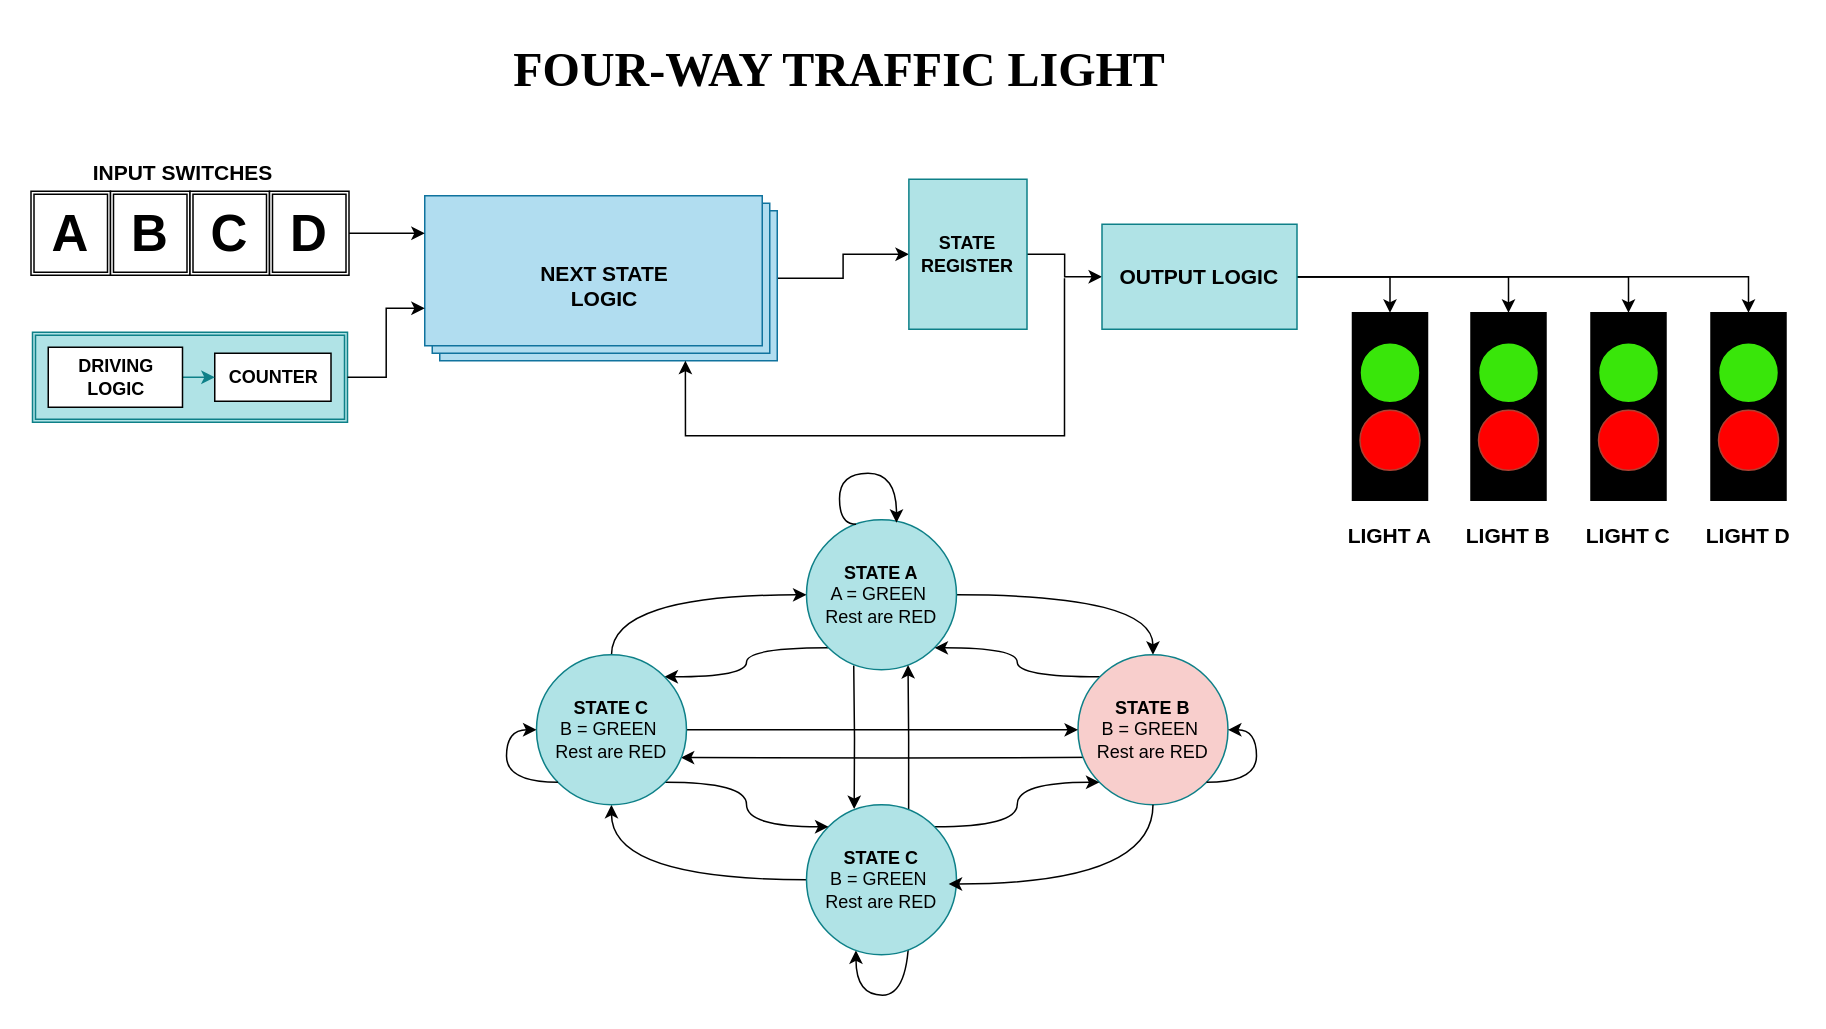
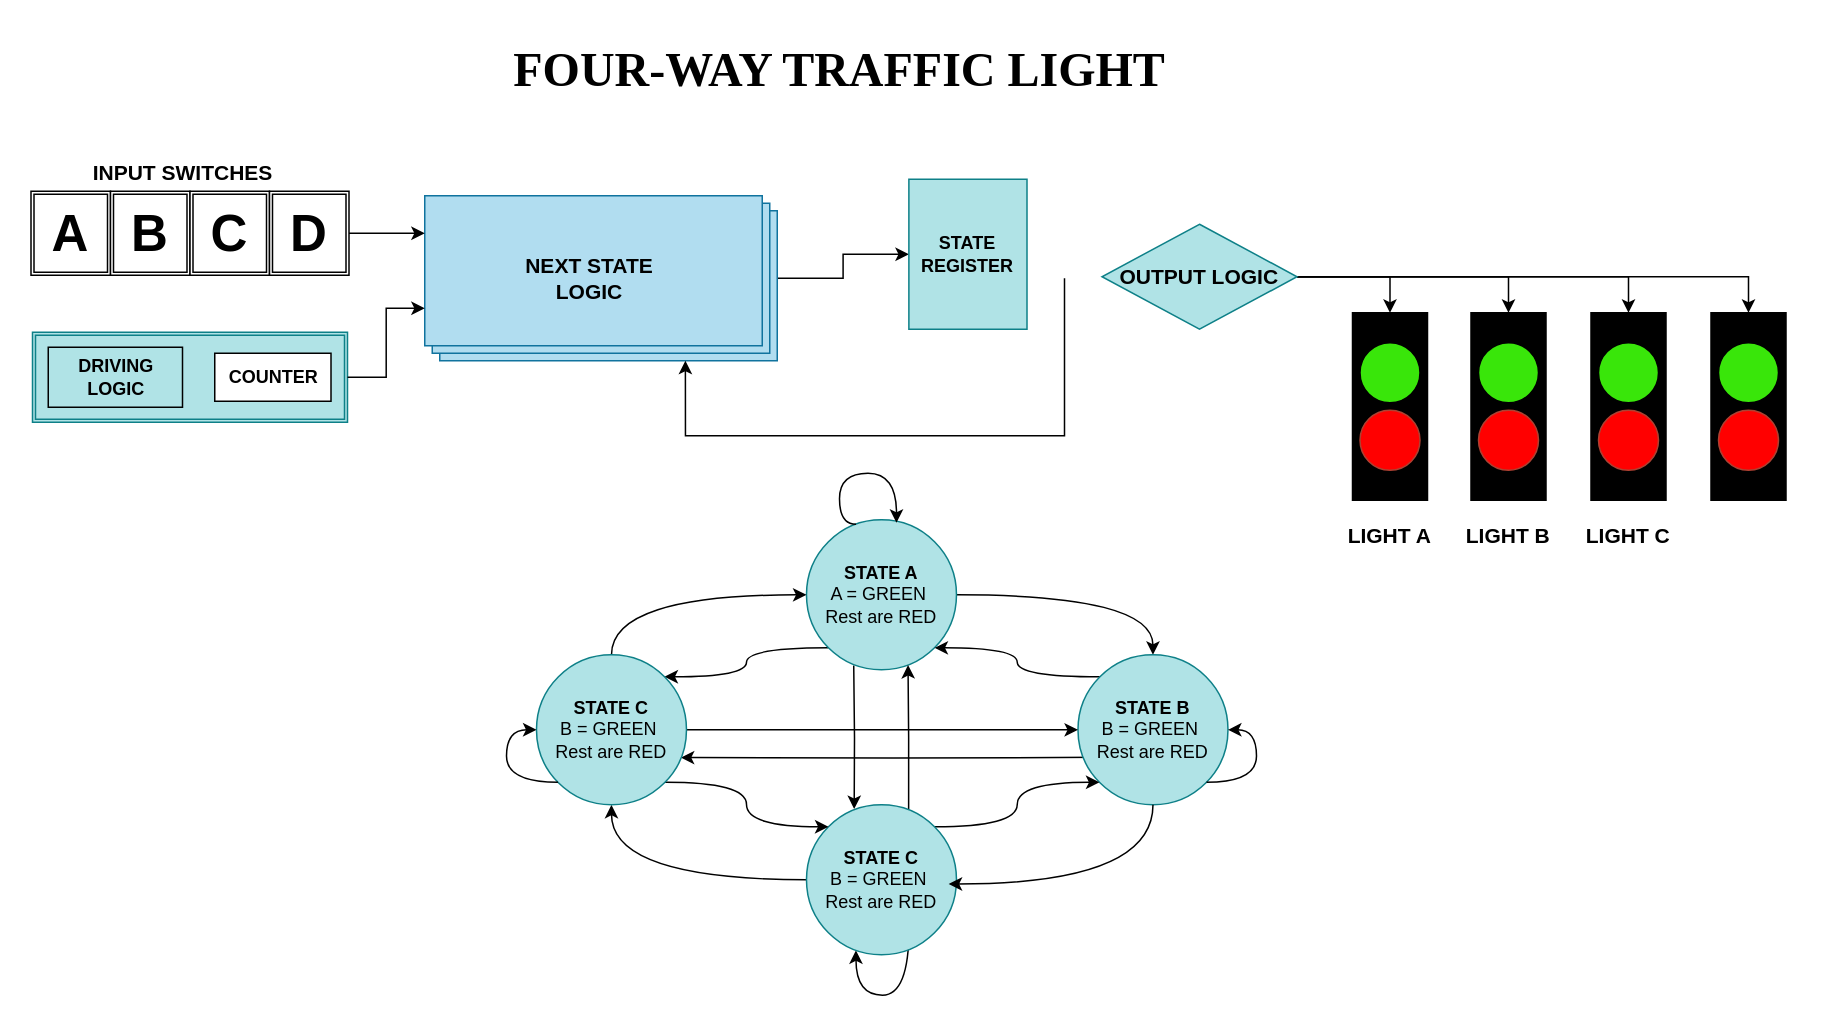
  <mxCell id="0" />
  <mxCell id="1" parent="0" />
  <mxCell id="2" style="edgeStyle=orthogonalEdgeStyle;curved=1;rounded=0;orthogonalLoop=1;jettySize=auto;html=1;exitX=1;exitY=1;exitDx=0;exitDy=0;entryX=0.5;entryY=1;entryDx=0;entryDy=0;" parent="1" edge="1"><mxGeometry relative="1" as="geometry"><mxPoint x="605.345" y="618.395" as="sourcePoint" /><mxPoint x="569.99" y="633.04" as="targetPoint" /><Array as="points"><mxPoint x="604.99" y="663.04" /><mxPoint x="569.99" y="663.04" /></Array></mxGeometry></mxCell>
  <mxCell id="3" value="" style="shape=ext;double=1;rounded=0;whiteSpace=wrap;html=1;fillColor=#b0e3e6;strokeColor=#0e8088;" parent="1" vertex="1"><mxGeometry x="21" y="221" width="210" height="60" as="geometry" /></mxCell>
  <mxCell id="4" value="&lt;b&gt;COUNTER&lt;/b&gt;" style="rounded=0;whiteSpace=wrap;html=1;" parent="1" vertex="1"><mxGeometry x="142.5" y="235" width="77.5" height="32" as="geometry" /></mxCell>
  <mxCell id="5" style="edgeStyle=orthogonalEdgeStyle;rounded=0;orthogonalLoop=1;jettySize=auto;html=1;entryX=0;entryY=0.5;entryDx=0;entryDy=0;" parent="1" source="6" target="10" edge="1"><mxGeometry relative="1" as="geometry" /></mxCell>
  <mxCell id="6" value="" style="verticalLabelPosition=bottom;verticalAlign=top;html=1;shape=mxgraph.basic.layered_rect;dx=10;outlineConnect=0;whiteSpace=wrap;fillColor=#b1ddf0;strokeColor=#10739e;" parent="1" vertex="1"><mxGeometry x="282.5" y="130" width="235" height="110" as="geometry" /></mxCell>
- <mxCell id="7" style="edgeStyle=orthogonalEdgeStyle;rounded=0;orthogonalLoop=1;jettySize=auto;html=1;entryX=0;entryY=0.5;entryDx=0;entryDy=0;fillColor=#b0e3e6;strokeColor=#0e8088;" parent="1" source="8" target="4" edge="1"><mxGeometry relative="1" as="geometry" /></mxCell>
- <mxCell id="8" value="&lt;b&gt;DRIVING LOGIC&lt;/b&gt;" style="rounded=0;whiteSpace=wrap;html=1;" parent="1" vertex="1"><mxGeometry x="31.5" y="231" width="89.5" height="40" as="geometry" /></mxCell>
- <mxCell id="9" style="edgeStyle=orthogonalEdgeStyle;rounded=0;orthogonalLoop=1;jettySize=auto;html=1;entryX=0;entryY=0.5;entryDx=0;entryDy=0;" parent="1" source="10" target="15" edge="1"><mxGeometry relative="1" as="geometry" /></mxCell>
+ <mxCell id="8" value="&lt;b&gt;DRIVING LOGIC&lt;/b&gt;" style="rounded=0;whiteSpace=wrap;html=1;fillColor=#b0e3e6;" parent="1" vertex="1"><mxGeometry x="31.5" y="231" width="89.5" height="40" as="geometry" /></mxCell>
  <mxCell id="10" value="&lt;b&gt;STATE REGISTER&lt;/b&gt;" style="rounded=0;whiteSpace=wrap;html=1;fillColor=#b0e3e6;strokeColor=#0e8088;" parent="1" vertex="1"><mxGeometry x="605.25" y="119" width="78.75" height="100" as="geometry" /></mxCell>
  <mxCell id="11" style="edgeStyle=orthogonalEdgeStyle;rounded=0;orthogonalLoop=1;jettySize=auto;html=1;exitX=1;exitY=0.5;exitDx=0;exitDy=0;entryX=0.5;entryY=0;entryDx=0;entryDy=0;" edge="1" parent="1" source="15" target="51"><mxGeometry relative="1" as="geometry"><Array as="points"><mxPoint x="1165" y="184" /></Array></mxGeometry></mxCell>
  <mxCell id="12" style="edgeStyle=orthogonalEdgeStyle;rounded=0;orthogonalLoop=1;jettySize=auto;html=1;exitX=1;exitY=0.5;exitDx=0;exitDy=0;entryX=0.5;entryY=0;entryDx=0;entryDy=0;" edge="1" parent="1" source="15" target="39"><mxGeometry relative="1" as="geometry" /></mxCell>
  <mxCell id="13" style="edgeStyle=orthogonalEdgeStyle;rounded=0;orthogonalLoop=1;jettySize=auto;html=1;exitX=1;exitY=0.5;exitDx=0;exitDy=0;entryX=0.5;entryY=0;entryDx=0;entryDy=0;" edge="1" parent="1" source="15" target="43"><mxGeometry relative="1" as="geometry" /></mxCell>
  <mxCell id="14" style="edgeStyle=orthogonalEdgeStyle;rounded=0;orthogonalLoop=1;jettySize=auto;html=1;exitX=1;exitY=0.5;exitDx=0;exitDy=0;entryX=0.5;entryY=0;entryDx=0;entryDy=0;" edge="1" parent="1" source="15" target="47"><mxGeometry relative="1" as="geometry" /></mxCell>
- <mxCell id="15" value="&lt;b&gt;&lt;font style=&quot;font-size: 14px;&quot;&gt;OUTPUT LOGIC&lt;/font&gt;&lt;/b&gt;" style="rounded=0;whiteSpace=wrap;html=1;fillColor=#b0e3e6;strokeColor=#0e8088;" parent="1" vertex="1"><mxGeometry x="734" y="149" width="130" height="70" as="geometry" /></mxCell>
+ <mxCell id="15" value="&lt;b&gt;&lt;font style=&quot;font-size: 14px;&quot;&gt;OUTPUT LOGIC&lt;/font&gt;&lt;/b&gt;" style="rhombus;whiteSpace=wrap;html=1;fillColor=#b0e3e6;strokeColor=#0e8088;" parent="1" vertex="1"><mxGeometry x="734" y="149" width="130" height="70" as="geometry" /></mxCell>
  <mxCell id="16" value="&lt;b&gt;&lt;font style=&quot;font-size: 14px;&quot;&gt;INPUT SWITCHES&lt;/font&gt;&lt;/b&gt;" style="text;html=1;align=center;verticalAlign=middle;whiteSpace=wrap;rounded=0;" parent="1" vertex="1"><mxGeometry x="55.5" y="100" width="131" height="30" as="geometry" /></mxCell>
- <mxCell id="17" value="&lt;b&gt;&lt;font style=&quot;font-size: 14px;&quot;&gt;NEXT STATE LOGIC&lt;/font&gt;&lt;/b&gt;" style="text;html=1;align=center;verticalAlign=middle;whiteSpace=wrap;rounded=0;" parent="1" vertex="1"><mxGeometry x="346" y="175" width="113" height="30" as="geometry" /></mxCell>
+ <mxCell id="17" value="&lt;b&gt;&lt;font style=&quot;font-size: 14px;&quot;&gt;NEXT STATE LOGIC&lt;/font&gt;&lt;/b&gt;" style="text;html=1;align=center;verticalAlign=middle;whiteSpace=wrap;rounded=0;" parent="1" vertex="1"><mxGeometry x="336" y="170" width="113" height="30" as="geometry" /></mxCell>
  <mxCell id="18" style="edgeStyle=orthogonalEdgeStyle;rounded=0;orthogonalLoop=1;jettySize=auto;html=1;entryX=0;entryY=0;entryDx=178.75;entryDy=110;entryPerimeter=0;" parent="1" edge="1"><mxGeometry relative="1" as="geometry"><mxPoint x="709" y="190" as="sourcePoint" /><mxPoint x="456.25" y="240" as="targetPoint" /><Array as="points"><mxPoint x="709" y="185" /><mxPoint x="709" y="290" /><mxPoint x="456" y="290" /></Array></mxGeometry></mxCell>
  <mxCell id="19" style="edgeStyle=orthogonalEdgeStyle;rounded=0;orthogonalLoop=1;jettySize=auto;html=1;entryX=0.5;entryY=0;entryDx=0;entryDy=0;curved=1;" parent="1" source="22" target="25" edge="1"><mxGeometry relative="1" as="geometry" /></mxCell>
  <mxCell id="20" style="edgeStyle=orthogonalEdgeStyle;rounded=0;orthogonalLoop=1;jettySize=auto;html=1;exitX=0.315;exitY=0.982;exitDx=0;exitDy=0;entryX=0.318;entryY=0.038;entryDx=0;entryDy=0;entryPerimeter=0;exitPerimeter=0;" parent="1" edge="1"><mxGeometry relative="1" as="geometry"><mxPoint x="568.49" y="443.24" as="sourcePoint" /><mxPoint x="568.79" y="538.84" as="targetPoint" /></mxGeometry></mxCell>
  <mxCell id="21" style="edgeStyle=orthogonalEdgeStyle;curved=1;rounded=0;orthogonalLoop=1;jettySize=auto;html=1;exitX=0;exitY=1;exitDx=0;exitDy=0;entryX=1;entryY=0;entryDx=0;entryDy=0;" parent="1" source="22" target="34" edge="1"><mxGeometry relative="1" as="geometry" /></mxCell>
  <mxCell id="22" value="&lt;b&gt;STATE A&lt;/b&gt;&lt;div&gt;A = GREEN&amp;nbsp;&lt;/div&gt;&lt;div&gt;Rest are RED&lt;/div&gt;" style="ellipse;whiteSpace=wrap;html=1;aspect=fixed;fillColor=#b0e3e6;strokeColor=#0e8088;" parent="1" vertex="1"><mxGeometry x="536.99" y="346.04" width="100" height="100" as="geometry" /></mxCell>
  <mxCell id="23" style="edgeStyle=orthogonalEdgeStyle;rounded=0;orthogonalLoop=1;jettySize=auto;html=1;exitX=0;exitY=1;exitDx=0;exitDy=0;entryX=0.962;entryY=0.685;entryDx=0;entryDy=0;entryPerimeter=0;" parent="1" target="34" edge="1"><mxGeometry relative="1" as="geometry"><mxPoint x="732.635" y="504.395" as="sourcePoint" /><mxPoint x="442.345" y="504.395" as="targetPoint" /></mxGeometry></mxCell>
  <mxCell id="24" style="edgeStyle=orthogonalEdgeStyle;curved=1;rounded=0;orthogonalLoop=1;jettySize=auto;html=1;exitX=0;exitY=0;exitDx=0;exitDy=0;entryX=1;entryY=1;entryDx=0;entryDy=0;" parent="1" source="25" target="22" edge="1"><mxGeometry relative="1" as="geometry" /></mxCell>
- <mxCell id="25" value="&lt;b&gt;STATE B&lt;/b&gt;&lt;div&gt;B = GREEN&amp;nbsp;&lt;/div&gt;&lt;div&gt;Rest are RED&lt;/div&gt;" style="ellipse;whiteSpace=wrap;html=1;aspect=fixed;fillColor=#f8cecc;strokeColor=#0e8088;" parent="1" vertex="1"><mxGeometry x="717.99" y="436.04" width="100" height="100" as="geometry" /></mxCell>
+ <mxCell id="25" value="&lt;b&gt;STATE B&lt;/b&gt;&lt;div&gt;B = GREEN&amp;nbsp;&lt;/div&gt;&lt;div&gt;Rest are RED&lt;/div&gt;" style="ellipse;whiteSpace=wrap;html=1;aspect=fixed;fillColor=#b0e3e6;strokeColor=#0e8088;" parent="1" vertex="1"><mxGeometry x="717.99" y="436.04" width="100" height="100" as="geometry" /></mxCell>
  <mxCell id="26" style="edgeStyle=orthogonalEdgeStyle;rounded=0;orthogonalLoop=1;jettySize=auto;html=1;entryX=0.5;entryY=1;entryDx=0;entryDy=0;curved=1;" parent="1" source="29" target="34" edge="1"><mxGeometry relative="1" as="geometry" /></mxCell>
  <mxCell id="27" style="edgeStyle=orthogonalEdgeStyle;rounded=0;orthogonalLoop=1;jettySize=auto;html=1;exitX=0.681;exitY=0.031;exitDx=0;exitDy=0;entryX=0.677;entryY=0.968;entryDx=0;entryDy=0;entryPerimeter=0;exitPerimeter=0;" parent="1" source="29" target="22" edge="1"><mxGeometry relative="1" as="geometry"><mxPoint x="605.345" y="550.685" as="sourcePoint" /><mxPoint x="605.345" y="431.395" as="targetPoint" /></mxGeometry></mxCell>
  <mxCell id="28" style="edgeStyle=orthogonalEdgeStyle;curved=1;rounded=0;orthogonalLoop=1;jettySize=auto;html=1;exitX=1;exitY=0;exitDx=0;exitDy=0;entryX=0;entryY=1;entryDx=0;entryDy=0;" parent="1" source="29" target="25" edge="1"><mxGeometry relative="1" as="geometry" /></mxCell>
  <mxCell id="29" value="&lt;b&gt;STATE C&lt;/b&gt;&lt;div&gt;B = GREEN&amp;nbsp;&lt;/div&gt;&lt;div&gt;Rest are RED&lt;/div&gt;" style="ellipse;whiteSpace=wrap;html=1;aspect=fixed;fillColor=#b0e3e6;strokeColor=#0e8088;" parent="1" vertex="1"><mxGeometry x="536.99" y="536.04" width="100" height="100" as="geometry" /></mxCell>
  <mxCell id="30" style="edgeStyle=orthogonalEdgeStyle;rounded=0;orthogonalLoop=1;jettySize=auto;html=1;entryX=0.948;entryY=0.528;entryDx=0;entryDy=0;entryPerimeter=0;exitX=0.5;exitY=1;exitDx=0;exitDy=0;curved=1;" parent="1" source="25" target="29" edge="1"><mxGeometry relative="1" as="geometry" /></mxCell>
  <mxCell id="31" style="edgeStyle=orthogonalEdgeStyle;rounded=0;orthogonalLoop=1;jettySize=auto;html=1;entryX=0;entryY=0.5;entryDx=0;entryDy=0;exitX=0.5;exitY=0;exitDx=0;exitDy=0;curved=1;" parent="1" source="34" target="22" edge="1"><mxGeometry relative="1" as="geometry" /></mxCell>
  <mxCell id="32" style="edgeStyle=orthogonalEdgeStyle;rounded=0;orthogonalLoop=1;jettySize=auto;html=1;entryX=0;entryY=0.5;entryDx=0;entryDy=0;" parent="1" source="34" target="25" edge="1"><mxGeometry relative="1" as="geometry" /></mxCell>
  <mxCell id="33" style="edgeStyle=orthogonalEdgeStyle;curved=1;rounded=0;orthogonalLoop=1;jettySize=auto;html=1;exitX=1;exitY=1;exitDx=0;exitDy=0;entryX=0;entryY=0;entryDx=0;entryDy=0;" parent="1" source="34" target="29" edge="1"><mxGeometry relative="1" as="geometry" /></mxCell>
  <mxCell id="34" value="&lt;b&gt;STATE C&lt;/b&gt;&lt;div&gt;B = GREEN&amp;nbsp;&lt;/div&gt;&lt;div&gt;Rest are RED&lt;/div&gt;" style="ellipse;whiteSpace=wrap;html=1;aspect=fixed;fillColor=#b0e3e6;strokeColor=#0e8088;" parent="1" vertex="1"><mxGeometry x="356.99" y="436.04" width="100" height="100" as="geometry" /></mxCell>
  <mxCell id="35" style="edgeStyle=orthogonalEdgeStyle;curved=1;rounded=0;orthogonalLoop=1;jettySize=auto;html=1;entryX=0.65;entryY=0;entryDx=0;entryDy=0;entryPerimeter=0;" parent="1" edge="1"><mxGeometry relative="1" as="geometry"><mxPoint x="569.99" y="349.04" as="sourcePoint" /><mxPoint x="596.99" y="348.04" as="targetPoint" /><Array as="points"><mxPoint x="558.99" y="349.04" /><mxPoint x="558.99" y="315.04" /><mxPoint x="596.99" y="315.04" /></Array></mxGeometry></mxCell>
  <mxCell id="36" style="edgeStyle=orthogonalEdgeStyle;curved=1;rounded=0;orthogonalLoop=1;jettySize=auto;html=1;exitX=0;exitY=1;exitDx=0;exitDy=0;entryX=0;entryY=0.5;entryDx=0;entryDy=0;" parent="1" source="34" target="34" edge="1"><mxGeometry relative="1" as="geometry"><Array as="points"><mxPoint x="336.99" y="521.04" /><mxPoint x="336.99" y="486.04" /></Array></mxGeometry></mxCell>
  <mxCell id="37" style="edgeStyle=orthogonalEdgeStyle;curved=1;rounded=0;orthogonalLoop=1;jettySize=auto;html=1;exitX=1;exitY=1;exitDx=0;exitDy=0;entryX=1;entryY=0.5;entryDx=0;entryDy=0;" parent="1" source="25" target="25" edge="1"><mxGeometry relative="1" as="geometry"><Array as="points"><mxPoint x="836.99" y="521.04" /><mxPoint x="836.99" y="486.04" /></Array></mxGeometry></mxCell>
  <mxCell id="38" value="&lt;font style=&quot;color: rgb(0, 0, 0); font-size: 34px;&quot;&gt;&lt;b style=&quot;&quot;&gt;A&lt;/b&gt;&lt;/font&gt;" style="shape=ext;double=1;rounded=0;whiteSpace=wrap;html=1;" vertex="1" parent="1"><mxGeometry x="20" y="127" width="53" height="56" as="geometry" /></mxCell>
  <mxCell id="39" value="" style="rounded=0;whiteSpace=wrap;html=1;fillColor=#000000;" vertex="1" parent="1"><mxGeometry x="901" y="208" width="50" height="125" as="geometry" /></mxCell>
  <mxCell id="40" value="" style="ellipse;whiteSpace=wrap;html=1;aspect=fixed;fillColor=light-dark(#39e60a, #ededed);" vertex="1" parent="1"><mxGeometry x="906" y="228" width="40" height="40" as="geometry" /></mxCell>
  <mxCell id="41" value="" style="ellipse;whiteSpace=wrap;html=1;aspect=fixed;fillColor=#FF0000;strokeColor=#ae4132;" vertex="1" parent="1"><mxGeometry x="906" y="273" width="40" height="40" as="geometry" /></mxCell>
  <mxCell id="42" value="&lt;b&gt;&lt;font style=&quot;font-size: 14px;&quot;&gt;LIGHT A&lt;/font&gt;&lt;/b&gt;" style="text;html=1;align=center;verticalAlign=middle;whiteSpace=wrap;rounded=0;" vertex="1" parent="1"><mxGeometry x="896" y="342" width="60" height="30" as="geometry" /></mxCell>
  <mxCell id="43" value="" style="rounded=0;whiteSpace=wrap;html=1;fillColor=#000000;" vertex="1" parent="1"><mxGeometry x="980" y="208" width="50" height="125" as="geometry" /></mxCell>
  <mxCell id="44" value="" style="ellipse;whiteSpace=wrap;html=1;aspect=fixed;fillColor=light-dark(#39e60a, #ededed);" vertex="1" parent="1"><mxGeometry x="985" y="228" width="40" height="40" as="geometry" /></mxCell>
  <mxCell id="45" value="" style="ellipse;whiteSpace=wrap;html=1;aspect=fixed;fillColor=#FF0000;strokeColor=#ae4132;" vertex="1" parent="1"><mxGeometry x="985" y="273" width="40" height="40" as="geometry" /></mxCell>
  <mxCell id="46" value="&lt;b&gt;&lt;font style=&quot;font-size: 14px;&quot;&gt;LIGHT B&lt;/font&gt;&lt;/b&gt;" style="text;html=1;align=center;verticalAlign=middle;whiteSpace=wrap;rounded=0;" vertex="1" parent="1"><mxGeometry x="975" y="342" width="60" height="30" as="geometry" /></mxCell>
  <mxCell id="47" value="" style="rounded=0;whiteSpace=wrap;html=1;fillColor=#000000;" vertex="1" parent="1"><mxGeometry x="1060" y="208" width="50" height="125" as="geometry" /></mxCell>
  <mxCell id="48" value="" style="ellipse;whiteSpace=wrap;html=1;aspect=fixed;fillColor=light-dark(#39e60a, #ededed);" vertex="1" parent="1"><mxGeometry x="1065" y="228" width="40" height="40" as="geometry" /></mxCell>
  <mxCell id="49" value="" style="ellipse;whiteSpace=wrap;html=1;aspect=fixed;fillColor=#FF0000;strokeColor=#ae4132;" vertex="1" parent="1"><mxGeometry x="1065" y="273" width="40" height="40" as="geometry" /></mxCell>
  <mxCell id="50" value="&lt;b&gt;&lt;font style=&quot;font-size: 14px;&quot;&gt;LIGHT C&lt;/font&gt;&lt;/b&gt;" style="text;html=1;align=center;verticalAlign=middle;whiteSpace=wrap;rounded=0;" vertex="1" parent="1"><mxGeometry x="1055" y="342" width="60" height="30" as="geometry" /></mxCell>
  <mxCell id="51" value="" style="rounded=0;whiteSpace=wrap;html=1;fillColor=#000000;" vertex="1" parent="1"><mxGeometry x="1140" y="208" width="50" height="125" as="geometry" /></mxCell>
  <mxCell id="52" value="" style="ellipse;whiteSpace=wrap;html=1;aspect=fixed;fillColor=light-dark(#39e60a, #ededed);" vertex="1" parent="1"><mxGeometry x="1145" y="228" width="40" height="40" as="geometry" /></mxCell>
  <mxCell id="53" value="" style="ellipse;whiteSpace=wrap;html=1;aspect=fixed;fillColor=#FF0000;strokeColor=#ae4132;" vertex="1" parent="1"><mxGeometry x="1145" y="273" width="40" height="40" as="geometry" /></mxCell>
- <mxCell id="54" value="&lt;b&gt;&lt;font style=&quot;font-size: 14px;&quot;&gt;LIGHT D&lt;/font&gt;&lt;/b&gt;" style="text;html=1;align=center;verticalAlign=middle;whiteSpace=wrap;rounded=0;" vertex="1" parent="1"><mxGeometry x="1135" y="342" width="60" height="30" as="geometry" /></mxCell>
  <mxCell id="55" value="&lt;font style=&quot;color: rgb(0, 0, 0); font-size: 34px;&quot;&gt;&lt;b style=&quot;&quot;&gt;B&lt;/b&gt;&lt;/font&gt;" style="shape=ext;double=1;rounded=0;whiteSpace=wrap;html=1;" vertex="1" parent="1"><mxGeometry x="73" y="127" width="53" height="56" as="geometry" /></mxCell>
  <mxCell id="56" value="&lt;font style=&quot;color: rgb(0, 0, 0); font-size: 34px;&quot;&gt;&lt;b style=&quot;&quot;&gt;C&lt;/b&gt;&lt;/font&gt;" style="shape=ext;double=1;rounded=0;whiteSpace=wrap;html=1;" vertex="1" parent="1"><mxGeometry x="126" y="127" width="53" height="56" as="geometry" /></mxCell>
  <mxCell id="57" value="&lt;font style=&quot;color: rgb(0, 0, 0); font-size: 34px;&quot;&gt;&lt;b style=&quot;&quot;&gt;D&lt;/b&gt;&lt;/font&gt;" style="shape=ext;double=1;rounded=0;whiteSpace=wrap;html=1;" vertex="1" parent="1"><mxGeometry x="179" y="127" width="53" height="56" as="geometry" /></mxCell>
  <mxCell id="58" style="edgeStyle=orthogonalEdgeStyle;rounded=0;orthogonalLoop=1;jettySize=auto;html=1;exitX=1;exitY=0.5;exitDx=0;exitDy=0;entryX=0;entryY=0;entryDx=0;entryDy=25;entryPerimeter=0;" edge="1" parent="1" source="57" target="6"><mxGeometry relative="1" as="geometry" /></mxCell>
  <mxCell id="59" style="edgeStyle=orthogonalEdgeStyle;rounded=0;orthogonalLoop=1;jettySize=auto;html=1;exitX=1;exitY=0.5;exitDx=0;exitDy=0;entryX=0;entryY=0;entryDx=0;entryDy=75;entryPerimeter=0;" edge="1" parent="1" source="3" target="6"><mxGeometry relative="1" as="geometry" /></mxCell>
  <mxCell id="60" value="&lt;h1 style=&quot;margin-top: 0px;&quot;&gt;&lt;font face=&quot;Times New Roman&quot; style=&quot;font-size: 32px;&quot;&gt;FOUR-WAY TRAFFIC LIGHT OUTPUT&lt;/font&gt;&lt;/h1&gt;" style="text;html=1;whiteSpace=wrap;overflow=hidden;rounded=0;" vertex="1" parent="1"><mxGeometry x="340" y="20" width="566" height="51" as="geometry" /></mxCell>
